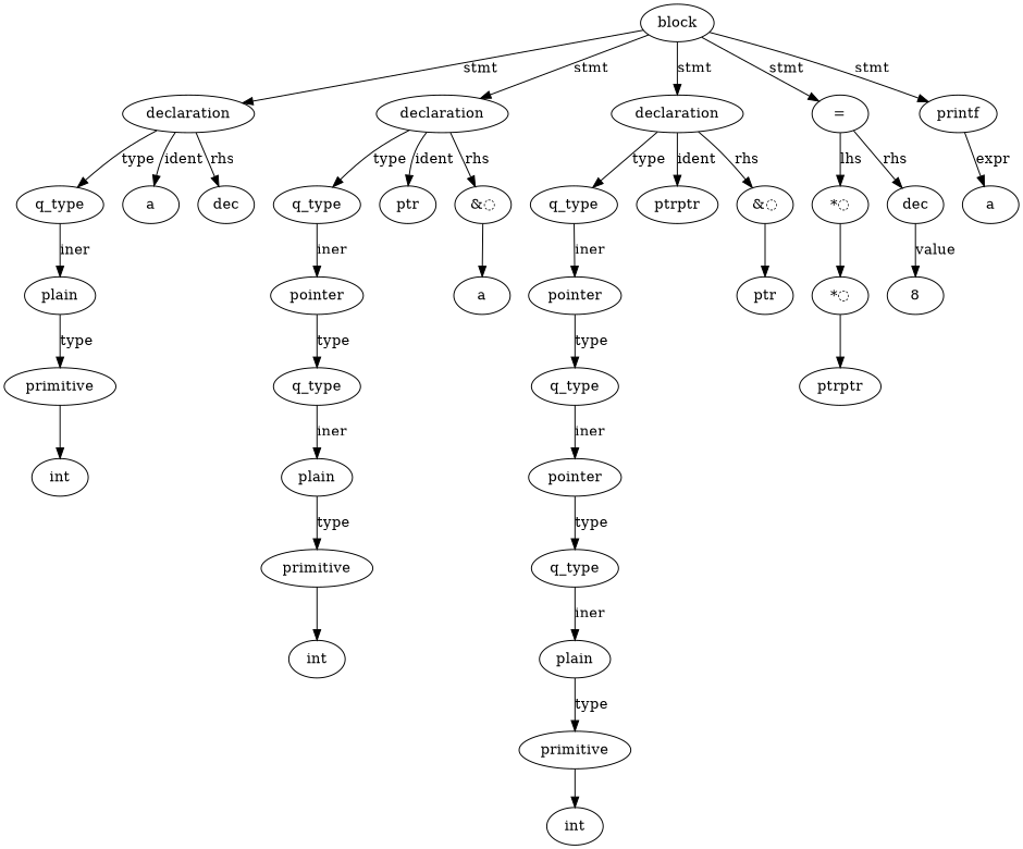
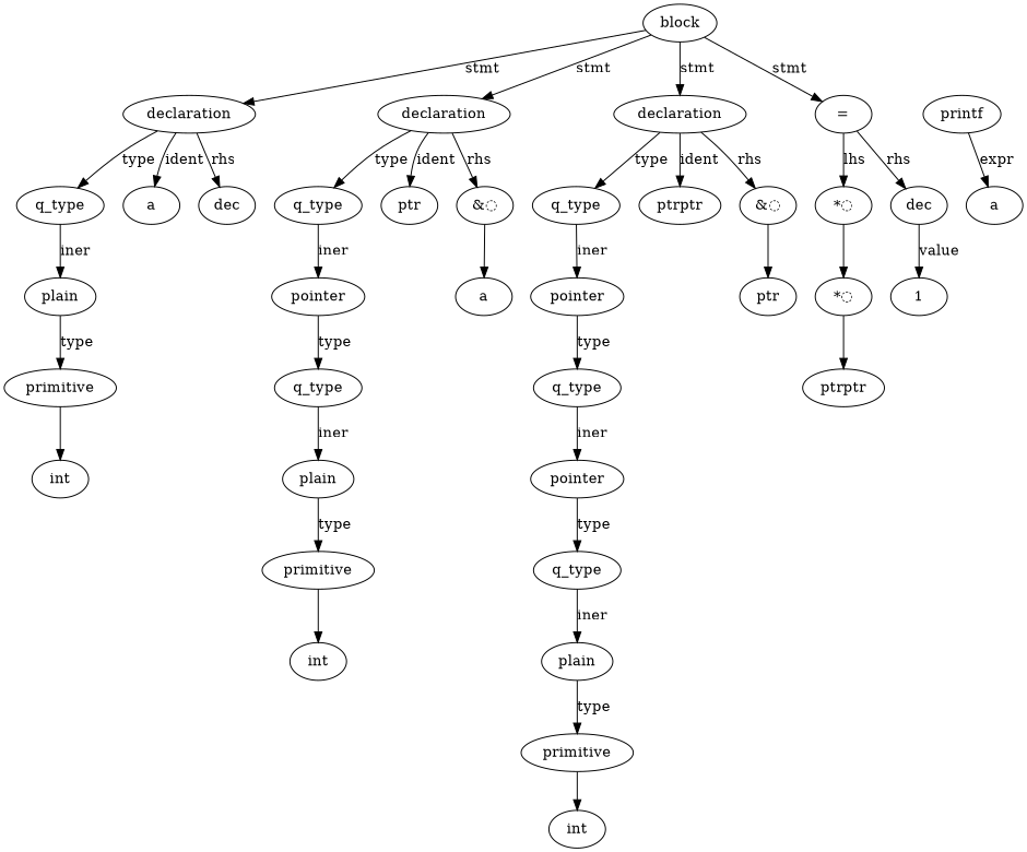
  digraph {
    ordering=out
    n1 [label=block]
    n2 [label=declaration]
    n3 [label=declaration]
    n4 [label=declaration]
    n5 [label="="]
    n6 [label=printf]
    n7 [label=q_type]
    n8 [label=a]
    n9 [label=dec]
    n10 [label=q_type]
    n11 [label=ptr]
    n12 [label="&◌"]
    n13 [label=q_type]
    n14 [label=ptrptr]
    n15 [label="&◌"]
    n16 [label="*◌"]
    n17 [label=dec]
    n18 [label=a]
    n19 [label=plain]
    n20 [label=primitive]
    n21 [label=int]
    n22 [label=pointer]
    n23 [label=a]
    n24 [label=q_type]
    n25 [label=plain]
    n26 [label=primitive]
    n27 [label=int]
    n28 [label=pointer]
    n29 [label=ptr]
    n30 [label=q_type]
    n31 [label=pointer]
    n32 [label=q_type]
    n33 [label=plain]
    n34 [label=primitive]
    n35 [label=int]
    n36 [label="*◌"]
-   n37 [label=8]
+   n37 [label=1]
    n38 [label=ptrptr]
    n1 -> n2 [label=stmt]
    n1 -> n3 [label=stmt]
    n1 -> n4 [label=stmt]
    n1 -> n5 [label=stmt]
-   n1 -> n6 [label=stmt]
    n2 -> n7 [label=type]
    n2 -> n8 [label=ident]
    n2 -> n9 [label=rhs]
    n3 -> n10 [label=type]
    n3 -> n11 [label=ident]
    n3 -> n12 [label=rhs]
    n4 -> n13 [label=type]
    n4 -> n14 [label=ident]
    n4 -> n15 [label=rhs]
    n5 -> n16 [label=lhs]
    n5 -> n17 [label=rhs]
    n6 -> n18 [label=expr]
    n7 -> n19 [label=iner]
    n10 -> n22 [label=iner]
    n12 -> n23
    n13 -> n28 [label=iner]
    n15 -> n29
    n16 -> n36
    n17 -> n37 [label=value]
    n19 -> n20 [label=type]
    n20 -> n21
    n22 -> n24 [label=type]
    n24 -> n25 [label=iner]
    n25 -> n26 [label=type]
    n26 -> n27
    n28 -> n30 [label=type]
    n30 -> n31 [label=iner]
    n31 -> n32 [label=type]
    n32 -> n33 [label=iner]
    n33 -> n34 [label=type]
    n34 -> n35
    n36 -> n38
  }
